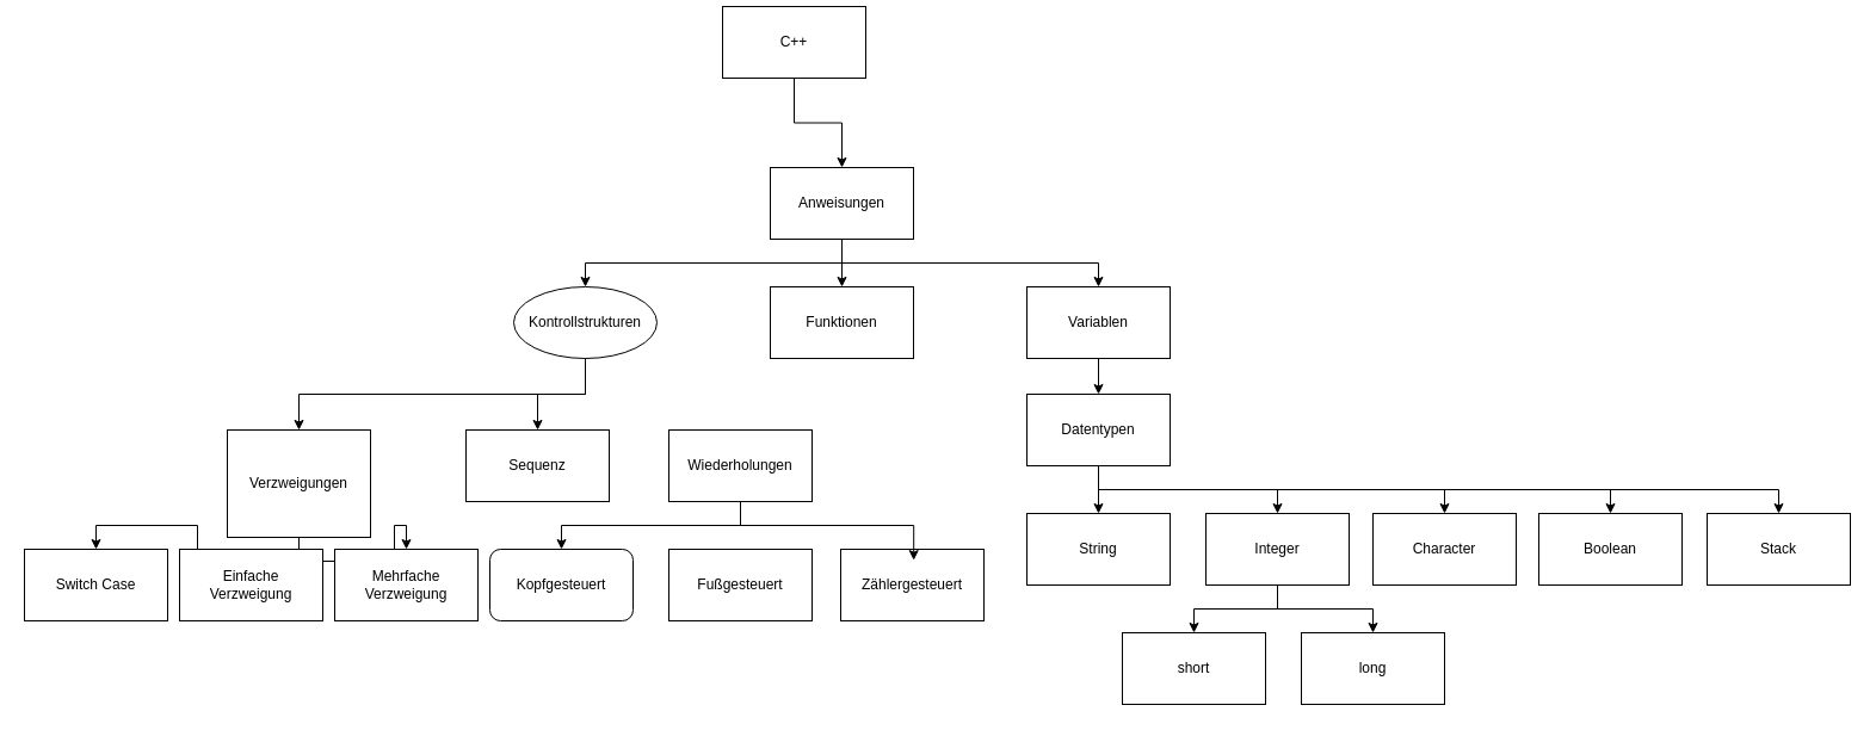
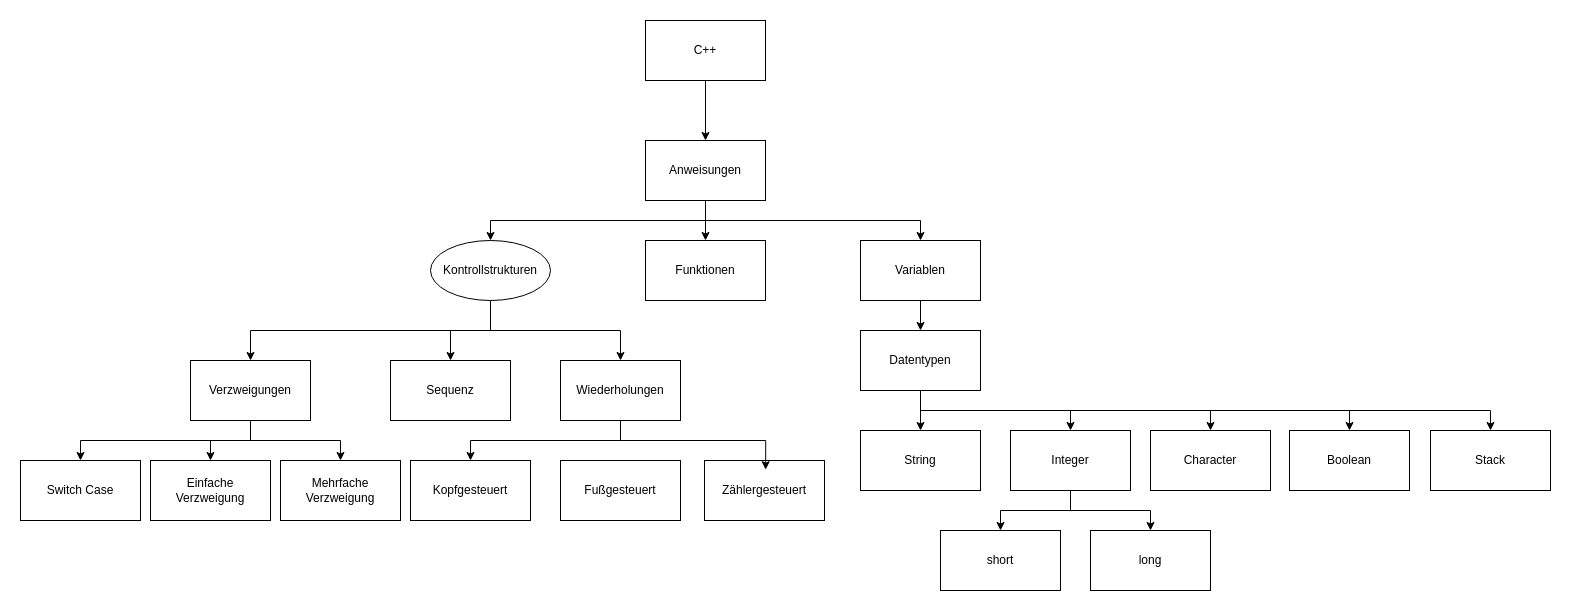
  <mxCell id="0" />
  <mxCell id="1" parent="0" />
  <mxCell id="2" style="edgeStyle=orthogonalEdgeStyle;rounded=0;orthogonalLoop=1;jettySize=auto;html=1;exitX=0.5;exitY=1;exitDx=0;exitDy=0;entryX=0.5;entryY=0;entryDx=0;entryDy=0;" parent="1" source="3" target="7" edge="1"><mxGeometry relative="1" as="geometry" /></mxCell>
- <mxCell id="3" value="C++" style="rounded=0;whiteSpace=wrap;html=1;" parent="1" vertex="1"><mxGeometry x="605" y="5" width="120" height="60" as="geometry" /></mxCell>
+ <mxCell id="3" value="C++" style="rounded=0;whiteSpace=wrap;html=1;" parent="1" vertex="1"><mxGeometry x="645" y="20" width="120" height="60" as="geometry" /></mxCell>
  <mxCell id="4" style="edgeStyle=orthogonalEdgeStyle;rounded=0;orthogonalLoop=1;jettySize=auto;html=1;exitX=0.5;exitY=1;exitDx=0;exitDy=0;entryX=0.5;entryY=0;entryDx=0;entryDy=0;" parent="1" source="7" target="11" edge="1"><mxGeometry relative="1" as="geometry" /></mxCell>
  <mxCell id="5" style="edgeStyle=orthogonalEdgeStyle;rounded=0;orthogonalLoop=1;jettySize=auto;html=1;exitX=0.5;exitY=1;exitDx=0;exitDy=0;entryX=0.5;entryY=0;entryDx=0;entryDy=0;" parent="1" source="7" target="23" edge="1"><mxGeometry relative="1" as="geometry" /></mxCell>
  <mxCell id="6" style="edgeStyle=orthogonalEdgeStyle;rounded=0;orthogonalLoop=1;jettySize=auto;html=1;exitX=0.5;exitY=1;exitDx=0;exitDy=0;entryX=0.5;entryY=0;entryDx=0;entryDy=0;" parent="1" source="7" target="24" edge="1"><mxGeometry relative="1" as="geometry" /></mxCell>
  <mxCell id="7" value="Anweisungen" style="rounded=0;whiteSpace=wrap;html=1;" parent="1" vertex="1"><mxGeometry x="645" y="140" width="120" height="60" as="geometry" /></mxCell>
  <mxCell id="8" style="edgeStyle=orthogonalEdgeStyle;rounded=0;orthogonalLoop=1;jettySize=auto;html=1;exitX=0.5;exitY=1;exitDx=0;exitDy=0;entryX=0.5;entryY=0;entryDx=0;entryDy=0;" parent="1" source="11" target="15" edge="1"><mxGeometry relative="1" as="geometry" /></mxCell>
+ <mxCell id="9" style="edgeStyle=orthogonalEdgeStyle;rounded=0;orthogonalLoop=1;jettySize=auto;html=1;exitX=0.5;exitY=1;exitDx=0;exitDy=0;entryX=0.5;entryY=0;entryDx=0;entryDy=0;" parent="1" source="11" target="17" edge="1"><mxGeometry relative="1" as="geometry" /></mxCell>
  <mxCell id="10" style="edgeStyle=orthogonalEdgeStyle;rounded=0;orthogonalLoop=1;jettySize=auto;html=1;exitX=0.5;exitY=1;exitDx=0;exitDy=0;entryX=0.5;entryY=0;entryDx=0;entryDy=0;" edge="1" parent="1" source="11" target="43"><mxGeometry relative="1" as="geometry" /></mxCell>
  <mxCell id="11" value="Kontrollstrukturen" style="ellipse;whiteSpace=wrap;html=1;" parent="1" vertex="1"><mxGeometry x="430" y="240" width="120" height="60" as="geometry" /></mxCell>
  <mxCell id="12" style="edgeStyle=orthogonalEdgeStyle;rounded=0;orthogonalLoop=1;jettySize=auto;html=1;exitX=0.5;exitY=1;exitDx=0;exitDy=0;entryX=0.5;entryY=0;entryDx=0;entryDy=0;" edge="1" parent="1" source="15" target="41"><mxGeometry relative="1" as="geometry" /></mxCell>
  <mxCell id="13" style="edgeStyle=orthogonalEdgeStyle;rounded=0;orthogonalLoop=1;jettySize=auto;html=1;exitX=0.5;exitY=1;exitDx=0;exitDy=0;entryX=0.5;entryY=0;entryDx=0;entryDy=0;" edge="1" parent="1" source="15" target="40"><mxGeometry relative="1" as="geometry" /></mxCell>
  <mxCell id="14" style="edgeStyle=orthogonalEdgeStyle;rounded=0;orthogonalLoop=1;jettySize=auto;html=1;exitX=0.5;exitY=1;exitDx=0;exitDy=0;entryX=0.5;entryY=0;entryDx=0;entryDy=0;" edge="1" parent="1" source="15" target="39"><mxGeometry relative="1" as="geometry" /></mxCell>
- <mxCell id="15" value="Verzweigungen" style="rounded=0;whiteSpace=wrap;html=1;" parent="1" vertex="1"><mxGeometry x="190" y="360" width="120" height="90" as="geometry" /></mxCell>
+ <mxCell id="15" value="Verzweigungen" style="rounded=0;whiteSpace=wrap;html=1;" parent="1" vertex="1"><mxGeometry x="190" y="360" width="120" height="60" as="geometry" /></mxCell>
  <mxCell id="16" style="edgeStyle=orthogonalEdgeStyle;rounded=0;orthogonalLoop=1;jettySize=auto;html=1;exitX=0.5;exitY=1;exitDx=0;exitDy=0;entryX=0.5;entryY=0;entryDx=0;entryDy=0;" parent="1" source="17" target="18" edge="1"><mxGeometry relative="1" as="geometry" /></mxCell>
  <mxCell id="17" value="Wiederholungen" style="rounded=0;whiteSpace=wrap;html=1;" parent="1" vertex="1"><mxGeometry x="560" y="360" width="120" height="60" as="geometry" /></mxCell>
- <mxCell id="18" value="Kopfgesteuert" style="whiteSpace=wrap;html=1;rounded=1;" parent="1" vertex="1"><mxGeometry x="410" y="460" width="120" height="60" as="geometry" /></mxCell>
+ <mxCell id="18" value="Kopfgesteuert" style="rounded=0;whiteSpace=wrap;html=1;" parent="1" vertex="1"><mxGeometry x="410" y="460" width="120" height="60" as="geometry" /></mxCell>
  <mxCell id="19" value="Fußgesteuert" style="rounded=0;whiteSpace=wrap;html=1;" parent="1" vertex="1"><mxGeometry x="560" y="460" width="120" height="60" as="geometry" /></mxCell>
  <mxCell id="20" value="Zählergesteuert" style="rounded=0;whiteSpace=wrap;html=1;" parent="1" vertex="1"><mxGeometry x="704" y="460" width="120" height="60" as="geometry" /></mxCell>
  <mxCell id="21" style="edgeStyle=orthogonalEdgeStyle;rounded=0;orthogonalLoop=1;jettySize=auto;html=1;exitX=0.5;exitY=1;exitDx=0;exitDy=0;entryX=0.51;entryY=0.153;entryDx=0;entryDy=0;entryPerimeter=0;" parent="1" source="17" target="20" edge="1"><mxGeometry relative="1" as="geometry" /></mxCell>
  <mxCell id="22" style="edgeStyle=orthogonalEdgeStyle;rounded=0;orthogonalLoop=1;jettySize=auto;html=1;exitX=0.5;exitY=1;exitDx=0;exitDy=0;entryX=0.5;entryY=0;entryDx=0;entryDy=0;" parent="1" source="23" target="30" edge="1"><mxGeometry relative="1" as="geometry" /></mxCell>
  <mxCell id="23" value="Variablen" style="rounded=0;whiteSpace=wrap;html=1;" parent="1" vertex="1"><mxGeometry x="860" y="240" width="120" height="60" as="geometry" /></mxCell>
  <mxCell id="24" value="Funktionen" style="rounded=0;whiteSpace=wrap;html=1;" parent="1" vertex="1"><mxGeometry x="645" y="240" width="120" height="60" as="geometry" /></mxCell>
  <mxCell id="25" style="edgeStyle=orthogonalEdgeStyle;rounded=0;orthogonalLoop=1;jettySize=auto;html=1;exitX=0.5;exitY=1;exitDx=0;exitDy=0;entryX=0.5;entryY=0;entryDx=0;entryDy=0;" parent="1" source="30" target="31" edge="1"><mxGeometry relative="1" as="geometry" /></mxCell>
  <mxCell id="26" style="edgeStyle=orthogonalEdgeStyle;rounded=0;orthogonalLoop=1;jettySize=auto;html=1;exitX=0.5;exitY=1;exitDx=0;exitDy=0;entryX=0.5;entryY=0;entryDx=0;entryDy=0;" parent="1" source="30" target="34" edge="1"><mxGeometry relative="1" as="geometry" /></mxCell>
  <mxCell id="27" style="edgeStyle=orthogonalEdgeStyle;rounded=0;orthogonalLoop=1;jettySize=auto;html=1;exitX=0.5;exitY=1;exitDx=0;exitDy=0;entryX=0.5;entryY=0;entryDx=0;entryDy=0;" parent="1" source="30" target="35" edge="1"><mxGeometry relative="1" as="geometry" /></mxCell>
  <mxCell id="28" style="edgeStyle=orthogonalEdgeStyle;rounded=0;orthogonalLoop=1;jettySize=auto;html=1;exitX=0.5;exitY=1;exitDx=0;exitDy=0;" parent="1" source="30" target="36" edge="1"><mxGeometry relative="1" as="geometry" /></mxCell>
  <mxCell id="29" style="edgeStyle=orthogonalEdgeStyle;rounded=0;orthogonalLoop=1;jettySize=auto;html=1;exitX=0.5;exitY=1;exitDx=0;exitDy=0;entryX=0.5;entryY=0;entryDx=0;entryDy=0;" edge="1" parent="1" source="30" target="42"><mxGeometry relative="1" as="geometry" /></mxCell>
  <mxCell id="30" value="Datentypen" style="rounded=0;whiteSpace=wrap;html=1;" parent="1" vertex="1"><mxGeometry x="860" y="330" width="120" height="60" as="geometry" /></mxCell>
  <mxCell id="31" value="String" style="rounded=0;whiteSpace=wrap;html=1;" parent="1" vertex="1"><mxGeometry x="860" y="430" width="120" height="60" as="geometry" /></mxCell>
  <mxCell id="32" style="edgeStyle=orthogonalEdgeStyle;rounded=0;orthogonalLoop=1;jettySize=auto;html=1;exitX=0.5;exitY=1;exitDx=0;exitDy=0;" parent="1" source="34" target="37" edge="1"><mxGeometry relative="1" as="geometry" /></mxCell>
  <mxCell id="33" style="edgeStyle=orthogonalEdgeStyle;rounded=0;orthogonalLoop=1;jettySize=auto;html=1;exitX=0.5;exitY=1;exitDx=0;exitDy=0;entryX=0.5;entryY=0;entryDx=0;entryDy=0;" parent="1" source="34" target="38" edge="1"><mxGeometry relative="1" as="geometry" /></mxCell>
  <mxCell id="34" value="Integer" style="rounded=0;whiteSpace=wrap;html=1;" parent="1" vertex="1"><mxGeometry x="1010" y="430" width="120" height="60" as="geometry" /></mxCell>
  <mxCell id="35" value="Character" style="rounded=0;whiteSpace=wrap;html=1;" parent="1" vertex="1"><mxGeometry x="1150" y="430" width="120" height="60" as="geometry" /></mxCell>
  <mxCell id="36" value="Boolean" style="rounded=0;whiteSpace=wrap;html=1;" parent="1" vertex="1"><mxGeometry x="1289" y="430" width="120" height="60" as="geometry" /></mxCell>
  <mxCell id="37" value="short" style="rounded=0;whiteSpace=wrap;html=1;" parent="1" vertex="1"><mxGeometry x="940" y="530" width="120" height="60" as="geometry" /></mxCell>
  <mxCell id="38" value="long" style="rounded=0;whiteSpace=wrap;html=1;" parent="1" vertex="1"><mxGeometry x="1090" y="530" width="120" height="60" as="geometry" /></mxCell>
  <mxCell id="39" value="Mehrfache Verzweigung" style="rounded=0;whiteSpace=wrap;html=1;" vertex="1" parent="1"><mxGeometry x="280" y="460" width="120" height="60" as="geometry" /></mxCell>
  <mxCell id="40" value="Einfache Verzweigung" style="rounded=0;whiteSpace=wrap;html=1;" vertex="1" parent="1"><mxGeometry x="150" y="460" width="120" height="60" as="geometry" /></mxCell>
  <mxCell id="41" value="Switch Case" style="rounded=0;whiteSpace=wrap;html=1;" vertex="1" parent="1"><mxGeometry x="20" y="460" width="120" height="60" as="geometry" /></mxCell>
  <mxCell id="42" value="Stack" style="rounded=0;whiteSpace=wrap;html=1;" vertex="1" parent="1"><mxGeometry x="1430" y="430" width="120" height="60" as="geometry" /></mxCell>
  <mxCell id="43" value="Sequenz" style="rounded=0;whiteSpace=wrap;html=1;" vertex="1" parent="1"><mxGeometry x="390" y="360" width="120" height="60" as="geometry" /></mxCell>
